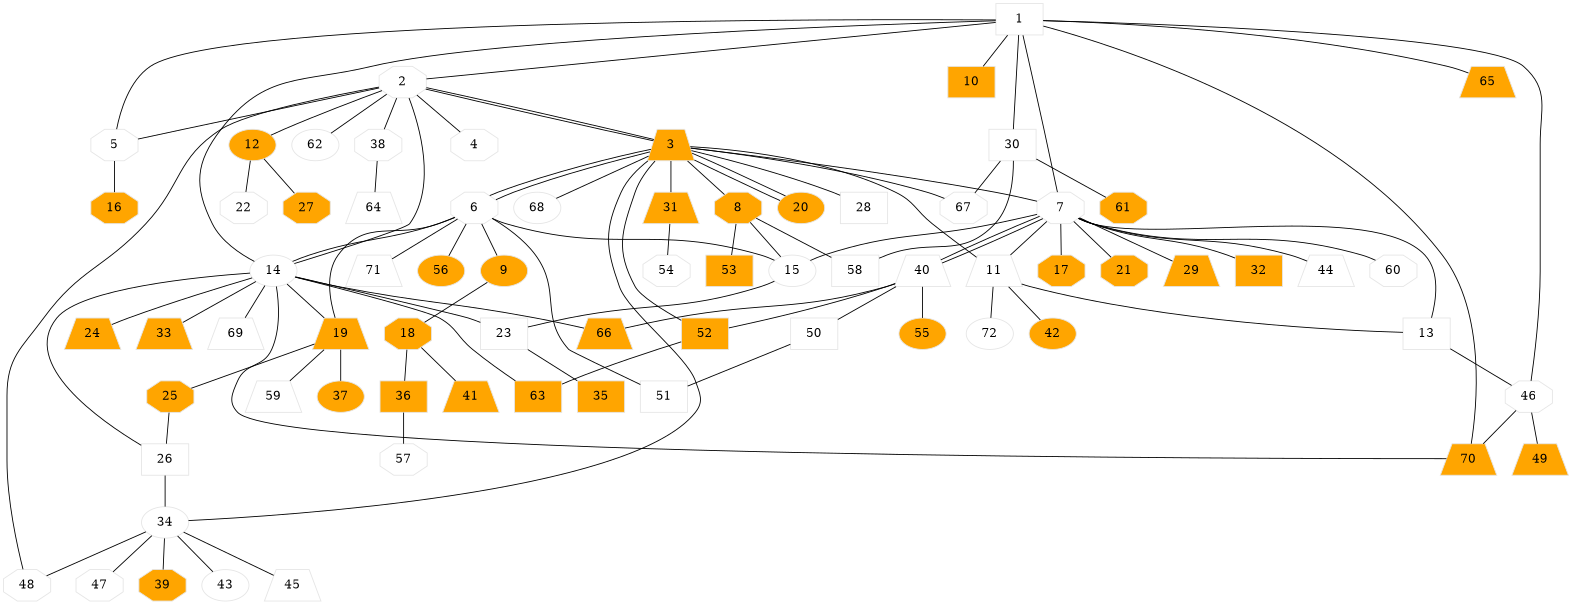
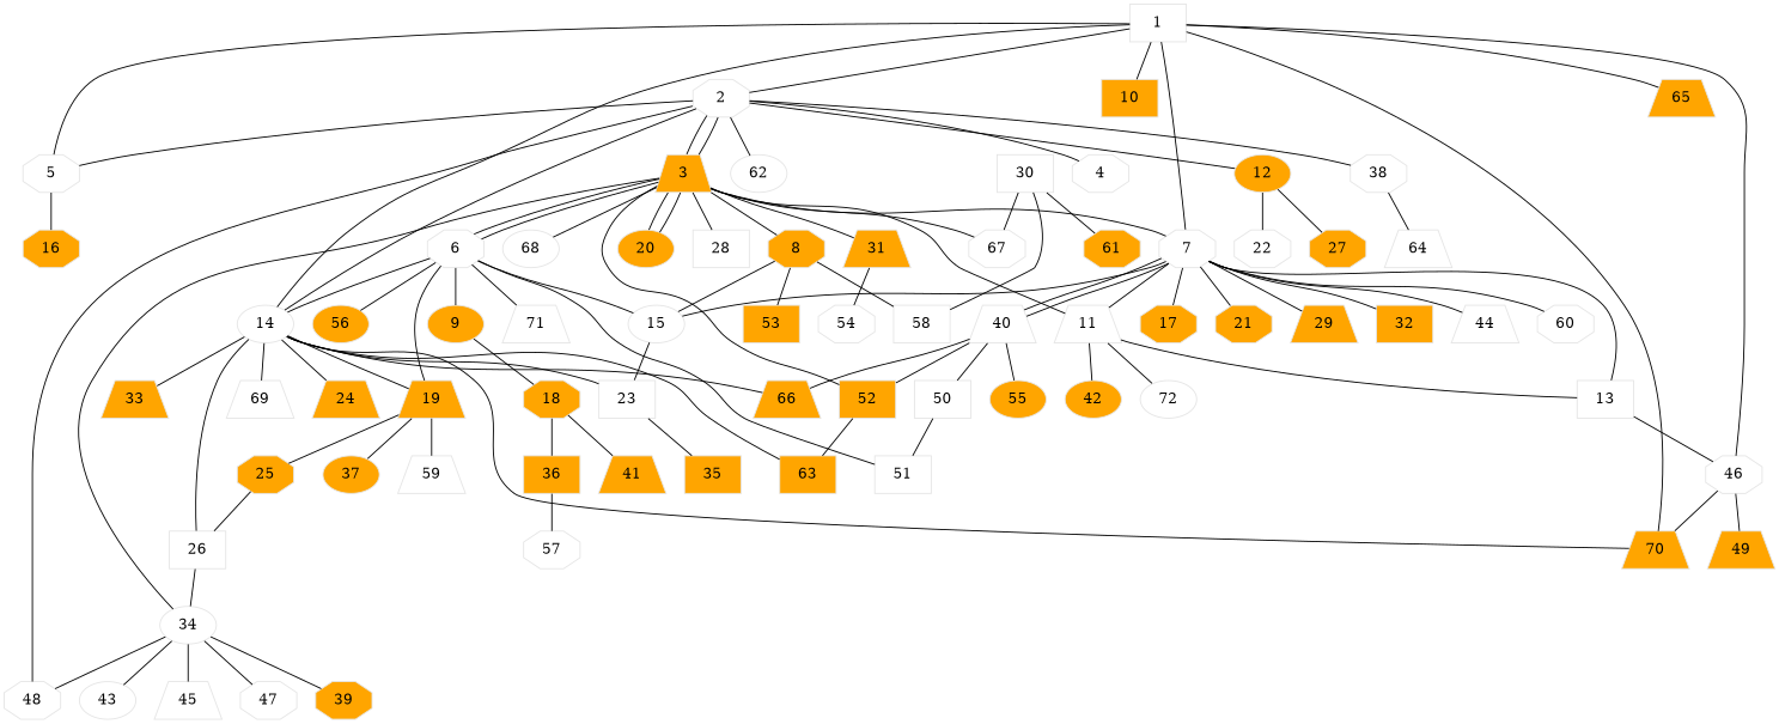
  graph {
    node [color=gray90 fillcolor=white shape=octagon style=filled]
    1 [shape=box]
    2
    5
    7
    10 [fillcolor=orange shape=box]
    14 [shape=ellipse]
    30 [shape=box]
    46
    65 [fillcolor=orange shape=trapezium]
    70 [fillcolor=orange shape=trapezium]
    3 [fillcolor=orange shape=trapezium]
    4
    12 [fillcolor=orange shape=ellipse]
    38
    48
    62 [shape=ellipse]
    16 [fillcolor=orange]
    11 [shape=trapezium]
    15 [shape=ellipse]
    13 [shape=box]
    17 [fillcolor=orange]
    21 [fillcolor=orange]
    29 [fillcolor=orange shape=trapezium]
    32 [fillcolor=orange shape=box]
    40 [shape=trapezium]
    44 [shape=trapezium]
    60
    19 [fillcolor=orange shape=trapezium]
    23 [shape=box]
    24 [fillcolor=orange shape=trapezium]
    26 [shape=box]
    33 [fillcolor=orange shape=trapezium]
    63 [fillcolor=orange shape=box]
    66 [fillcolor=orange shape=trapezium]
    69 [shape=trapezium]
    67
    58 [shape=box]
    61 [fillcolor=orange]
    49 [fillcolor=orange shape=trapezium]
    6
    8 [fillcolor=orange]
    20 [fillcolor=orange shape=ellipse]
    28 [shape=box]
    31 [fillcolor=orange shape=trapezium]
    34 [shape=ellipse]
    52 [fillcolor=orange shape=box]
    68 [shape=ellipse]
    22
    27 [fillcolor=orange]
    64 [shape=trapezium]
    9 [fillcolor=orange shape=ellipse]
    51 [shape=box]
    56 [fillcolor=orange shape=ellipse]
    71 [shape=trapezium]
    53 [fillcolor=orange shape=box]
    42 [fillcolor=orange shape=ellipse]
    72 [shape=ellipse]
    54
    39 [fillcolor=orange]
    43 [shape=ellipse]
    45 [shape=trapezium]
    47
    18 [fillcolor=orange]
    25 [fillcolor=orange]
    37 [fillcolor=orange shape=ellipse]
    59 [shape=trapezium]
    50 [shape=box]
    55 [fillcolor=orange shape=ellipse]
    36 [fillcolor=orange shape=box]
    41 [fillcolor=orange shape=trapezium]
    35 [fillcolor=orange shape=box]
    57
    1 -- 2
    1 -- 5
    1 -- 7
    1 -- 10
    1 -- 14
-   1 -- 30
    1 -- 46
    1 -- 65
    1 -- 70
    2 -- 5
    2 -- 14
    2 -- 3
    2 -- 3
    2 -- 4
    2 -- 12
    2 -- 38
    2 -- 48
    2 -- 62
    5 -- 16
    7 -- 11
    7 -- 15
    7 -- 13
    7 -- 17
    7 -- 21
    7 -- 29
    7 -- 32
    7 -- 40
    7 -- 40
    7 -- 44
    7 -- 60
    14 -- 70
    14 -- 19
    14 -- 23
    14 -- 24
    14 -- 26
    14 -- 33
    14 -- 63
    14 -- 66
    14 -- 69
    30 -- 67
    30 -- 58
    30 -- 61
    46 -- 70
    46 -- 49
    3 -- 7
    3 -- 11
    3 -- 67
    3 -- 6
    3 -- 6
    3 -- 8
    3 -- 20
    3 -- 20
    3 -- 28
    3 -- 31
    3 -- 34
    3 -- 52
    3 -- 68
    12 -- 22
    12 -- 27
    38 -- 64
    11 -- 13
    11 -- 42
    11 -- 72
    15 -- 23
    13 -- 46
    40 -- 66
    40 -- 52
    40 -- 50
    40 -- 55
    19 -- 25
    19 -- 37
    19 -- 59
    23 -- 35
    26 -- 34
    6 -- 14
    6 -- 15
    6 -- 19
    6 -- 9
    6 -- 51
    6 -- 56
    6 -- 71
    8 -- 15
    8 -- 58
    8 -- 53
    31 -- 54
    34 -- 48
    34 -- 39
    34 -- 43
    34 -- 45
    34 -- 47
    52 -- 63
    9 -- 18
    18 -- 36
    18 -- 41
    25 -- 26
    50 -- 51
    36 -- 57
  }
